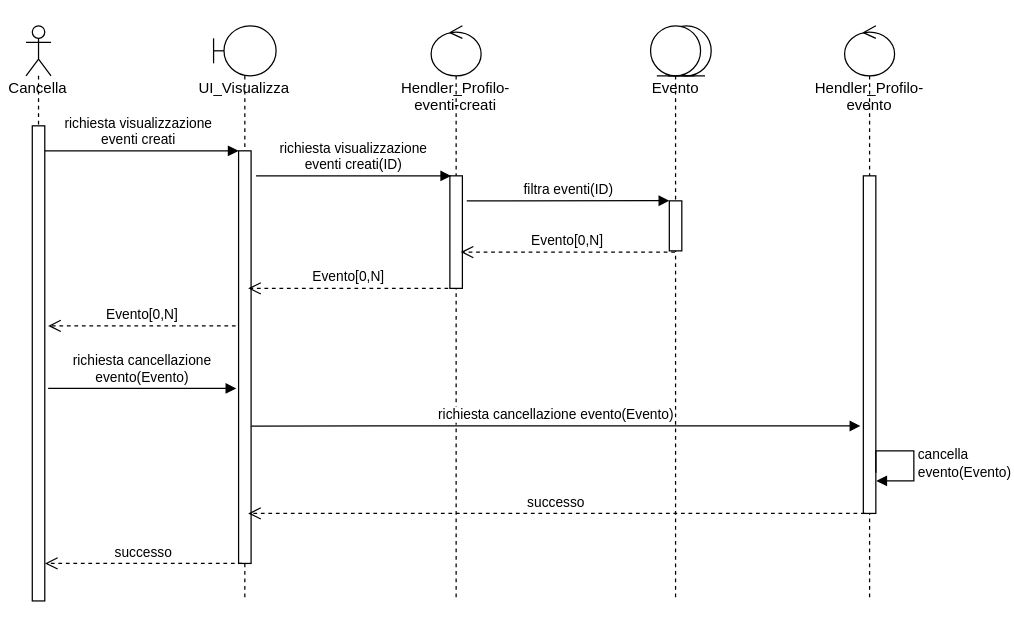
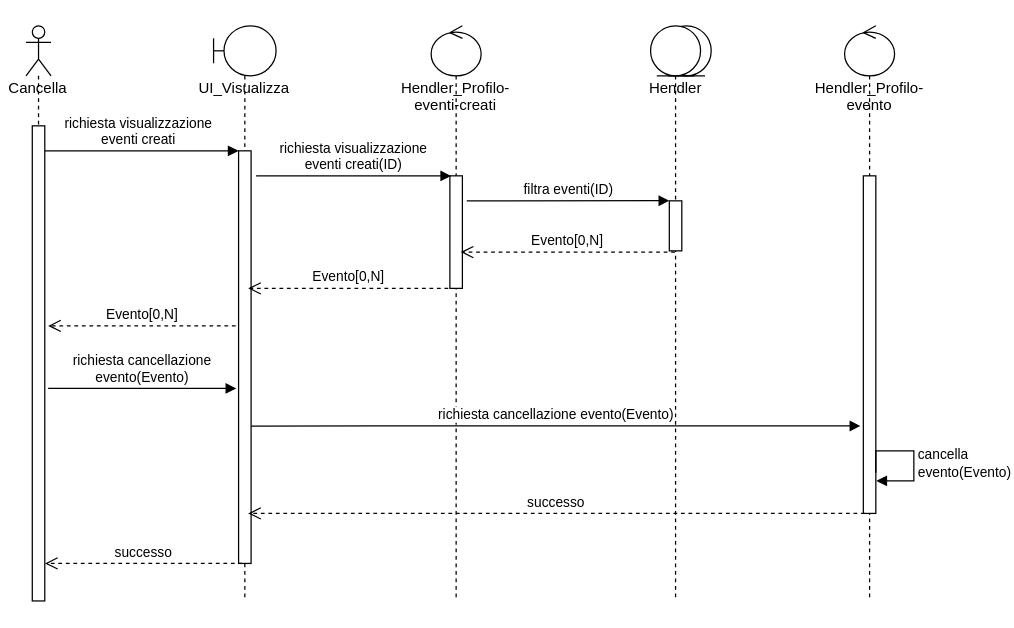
  <mxCell id="0" />
  <mxCell id="1" parent="0" />
  <mxCell id="2" value="richiesta visualizzazione&lt;br&gt;eventi creati" style="html=1;verticalAlign=bottom;endArrow=block;" edge="1" parent="1" target="5"><mxGeometry width="80" relative="1" as="geometry"><mxPoint x="29.82" y="120" as="sourcePoint" /><mxPoint x="170.32" y="100" as="targetPoint" /><Array as="points"><mxPoint x="139.82" y="120" /></Array></mxGeometry></mxCell>
  <mxCell id="3" value="" style="ellipse;shape=umlEntity;whiteSpace=wrap;html=1;" vertex="1" parent="1"><mxGeometry x="528.82" y="20" width="39.5" height="40" as="geometry" /></mxCell>
  <mxCell id="4" value="UI_Visualizza" style="shape=umlLifeline;participant=umlBoundary;perimeter=lifelinePerimeter;whiteSpace=wrap;html=1;container=1;collapsible=0;recursiveResize=0;verticalAlign=top;spacingTop=36;outlineConnect=0;" vertex="1" parent="1"><mxGeometry x="170.32" y="20" width="50" height="460" as="geometry" /></mxCell>
  <mxCell id="5" value="" style="html=1;points=[];perimeter=orthogonalPerimeter;" vertex="1" parent="4"><mxGeometry x="20" y="100" width="10" height="330" as="geometry" /></mxCell>
- <mxCell id="6" value="Evento" style="shape=umlLifeline;participant=umlEntity;perimeter=lifelinePerimeter;whiteSpace=wrap;html=1;container=1;collapsible=0;recursiveResize=0;verticalAlign=top;spacingTop=36;outlineConnect=0;" vertex="1" parent="1"><mxGeometry x="519.82" y="20" width="40" height="460" as="geometry" /></mxCell>
+ <mxCell id="6" value="Hendler" style="shape=umlLifeline;participant=umlEntity;perimeter=lifelinePerimeter;whiteSpace=wrap;html=1;container=1;collapsible=0;recursiveResize=0;verticalAlign=top;spacingTop=36;outlineConnect=0;" vertex="1" parent="1"><mxGeometry x="519.82" y="20" width="40" height="460" as="geometry" /></mxCell>
  <mxCell id="7" value="" style="html=1;points=[];perimeter=orthogonalPerimeter;" vertex="1" parent="6"><mxGeometry x="15" y="140" width="10" height="40" as="geometry" /></mxCell>
  <mxCell id="8" value="Hendler_Profilo-eventi-creati" style="shape=umlLifeline;participant=umlControl;perimeter=lifelinePerimeter;whiteSpace=wrap;html=1;container=1;collapsible=0;recursiveResize=0;verticalAlign=top;spacingTop=36;outlineConnect=0;" vertex="1" parent="1"><mxGeometry x="344.32" y="20" width="40" height="460" as="geometry" /></mxCell>
  <mxCell id="9" value="" style="html=1;points=[];perimeter=orthogonalPerimeter;" vertex="1" parent="8"><mxGeometry x="15" y="120" width="10" height="90" as="geometry" /></mxCell>
  <mxCell id="10" value="Cancella" style="shape=umlLifeline;participant=umlActor;perimeter=lifelinePerimeter;whiteSpace=wrap;html=1;container=1;collapsible=0;recursiveResize=0;verticalAlign=top;spacingTop=36;outlineConnect=0;" vertex="1" parent="1"><mxGeometry x="20.32" y="20" width="20" height="450" as="geometry" /></mxCell>
  <mxCell id="11" value="" style="html=1;points=[];perimeter=orthogonalPerimeter;" vertex="1" parent="10"><mxGeometry x="5" y="80" width="10" height="380" as="geometry" /></mxCell>
  <mxCell id="12" value="richiesta visualizzazione&lt;br&gt;eventi creati(ID)" style="html=1;verticalAlign=bottom;endArrow=block;entryX=0.1;entryY=0.001;entryDx=0;entryDy=0;entryPerimeter=0;" edge="1" parent="1" target="9"><mxGeometry width="80" relative="1" as="geometry"><mxPoint x="204.32" y="140" as="sourcePoint" /><mxPoint x="355.12" y="120.08" as="targetPoint" /></mxGeometry></mxCell>
  <mxCell id="13" value="filtra eventi(ID)" style="html=1;verticalAlign=bottom;endArrow=block;entryX=-0.002;entryY=-0.002;entryDx=0;entryDy=0;entryPerimeter=0;" edge="1" parent="1" target="7"><mxGeometry width="80" relative="1" as="geometry"><mxPoint x="372.82" y="160" as="sourcePoint" /><mxPoint x="531" y="163" as="targetPoint" /></mxGeometry></mxCell>
  <mxCell id="14" value="Evento[0,N]" style="html=1;verticalAlign=bottom;endArrow=open;dashed=1;endSize=8;" edge="1" parent="1" source="6"><mxGeometry relative="1" as="geometry"><mxPoint x="528" y="201" as="sourcePoint" /><mxPoint x="368" y="201" as="targetPoint" /></mxGeometry></mxCell>
  <mxCell id="15" value="Evento[0,N]" style="html=1;verticalAlign=bottom;endArrow=open;dashed=1;endSize=8;" edge="1" parent="1"><mxGeometry relative="1" as="geometry"><mxPoint x="358" y="230" as="sourcePoint" /><mxPoint x="198" y="230" as="targetPoint" /></mxGeometry></mxCell>
  <mxCell id="16" value="Evento[0,N]" style="html=1;verticalAlign=bottom;endArrow=open;dashed=1;endSize=8;" edge="1" parent="1"><mxGeometry relative="1" as="geometry"><mxPoint x="188" y="260" as="sourcePoint" /><mxPoint x="38" y="260" as="targetPoint" /></mxGeometry></mxCell>
  <mxCell id="17" value="richiesta cancellazione&lt;br&gt;evento(Evento)" style="html=1;verticalAlign=bottom;endArrow=block;" edge="1" parent="1"><mxGeometry width="80" relative="1" as="geometry"><mxPoint x="38" y="310" as="sourcePoint" /><mxPoint x="188.5" y="310" as="targetPoint" /><Array as="points"><mxPoint x="138" y="310" /></Array></mxGeometry></mxCell>
  <mxCell id="18" value="richiesta cancellazione evento(Evento)" style="html=1;verticalAlign=bottom;endArrow=block;entryX=-0.24;entryY=0.741;entryDx=0;entryDy=0;entryPerimeter=0;exitX=1.008;exitY=0.667;exitDx=0;exitDy=0;exitPerimeter=0;" edge="1" parent="1" source="5" target="20"><mxGeometry width="80" relative="1" as="geometry"><mxPoint x="205" y="340" as="sourcePoint" /><mxPoint x="358.5" y="340" as="targetPoint" /><Array as="points"><mxPoint x="308" y="340" /></Array></mxGeometry></mxCell>
  <mxCell id="19" value="Hendler_Profilo-evento" style="shape=umlLifeline;participant=umlControl;perimeter=lifelinePerimeter;whiteSpace=wrap;html=1;container=1;collapsible=0;recursiveResize=0;verticalAlign=top;spacingTop=36;outlineConnect=0;" vertex="1" parent="1"><mxGeometry x="675" y="20" width="40" height="460" as="geometry" /></mxCell>
  <mxCell id="20" value="" style="html=1;points=[];perimeter=orthogonalPerimeter;" vertex="1" parent="19"><mxGeometry x="15" y="120" width="10" height="270" as="geometry" /></mxCell>
  <mxCell id="21" value="cancella &lt;br&gt;evento(Evento)" style="html=1;align=left;spacingLeft=2;endArrow=block;rounded=0;edgeStyle=orthogonalEdgeStyle;exitX=1.06;exitY=0.121;exitDx=0;exitDy=0;exitPerimeter=0;" edge="1" parent="1"><mxGeometry x="0.137" relative="1" as="geometry"><mxPoint x="700" y="377.51" as="sourcePoint" /><Array as="points"><mxPoint x="700.4" y="360" /><mxPoint x="730.4" y="360" /><mxPoint x="730.4" y="384" /></Array><mxPoint x="700.4" y="384" as="targetPoint" /><mxPoint as="offset" /></mxGeometry></mxCell>
  <mxCell id="22" value="successo" style="html=1;verticalAlign=bottom;endArrow=open;dashed=1;endSize=8;" edge="1" parent="1"><mxGeometry relative="1" as="geometry"><mxPoint x="691.14" y="410" as="sourcePoint" /><mxPoint x="198" y="410" as="targetPoint" /></mxGeometry></mxCell>
  <mxCell id="23" value="successo" style="html=1;verticalAlign=bottom;endArrow=open;dashed=1;endSize=8;" edge="1" parent="1"><mxGeometry relative="1" as="geometry"><mxPoint x="193.18" y="450" as="sourcePoint" /><mxPoint x="35.5" y="450" as="targetPoint" /></mxGeometry></mxCell>
